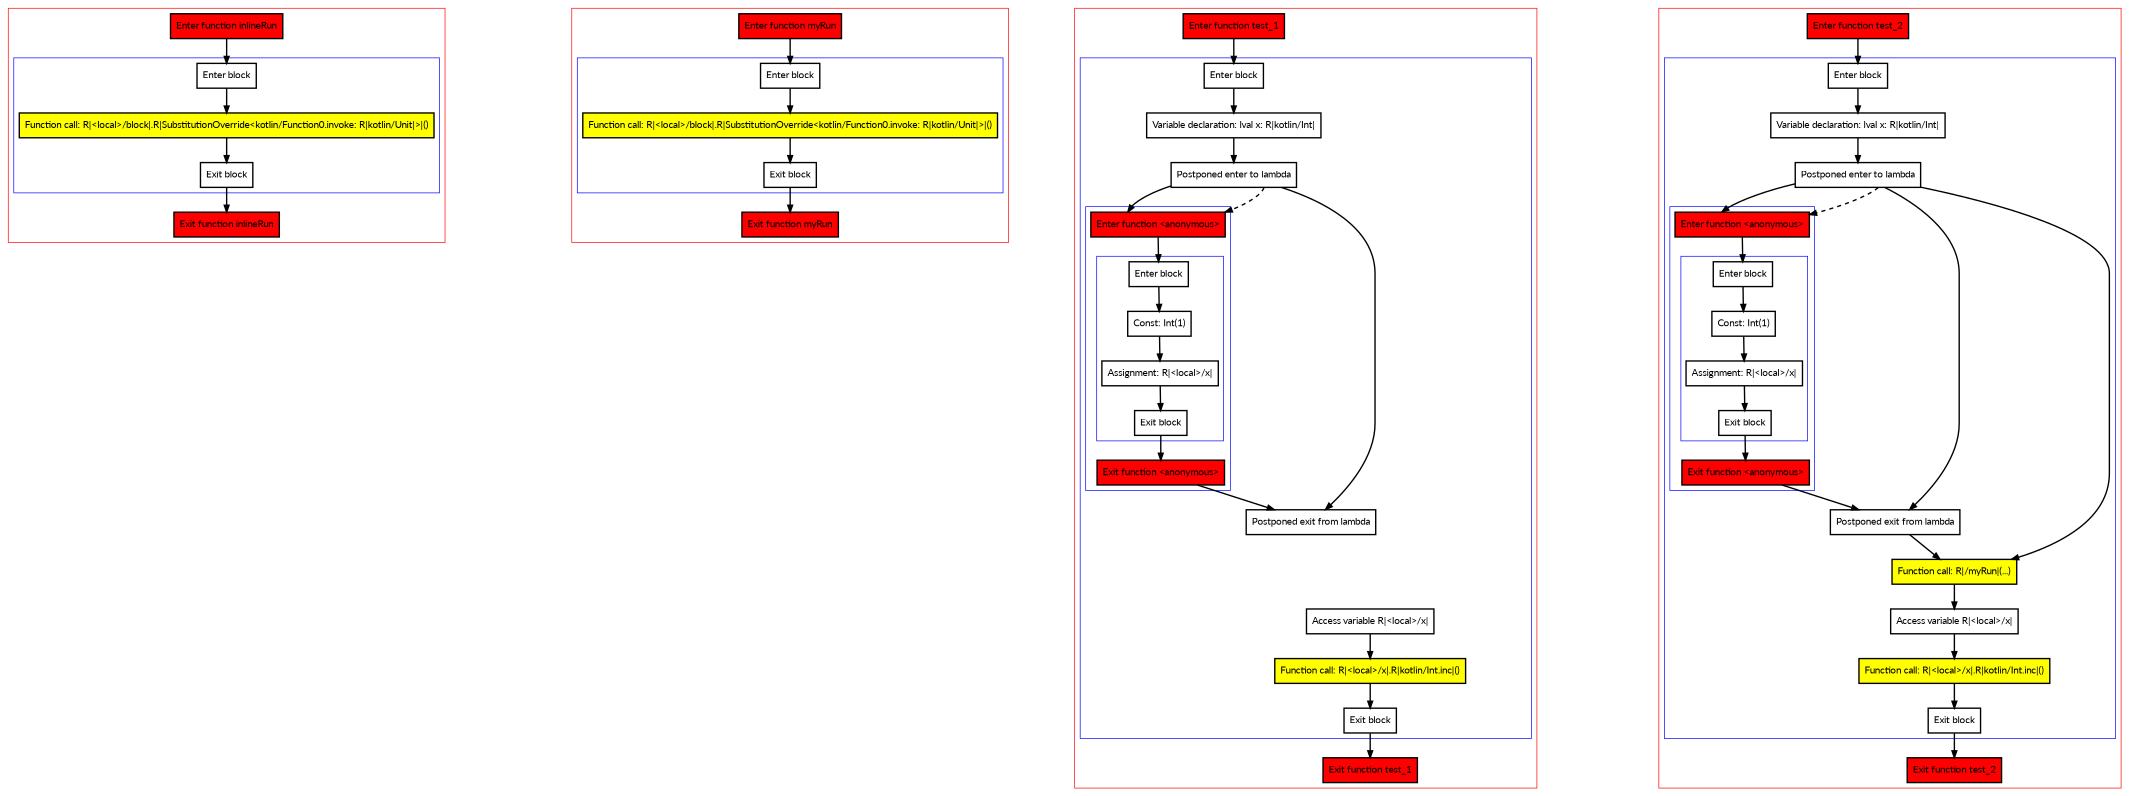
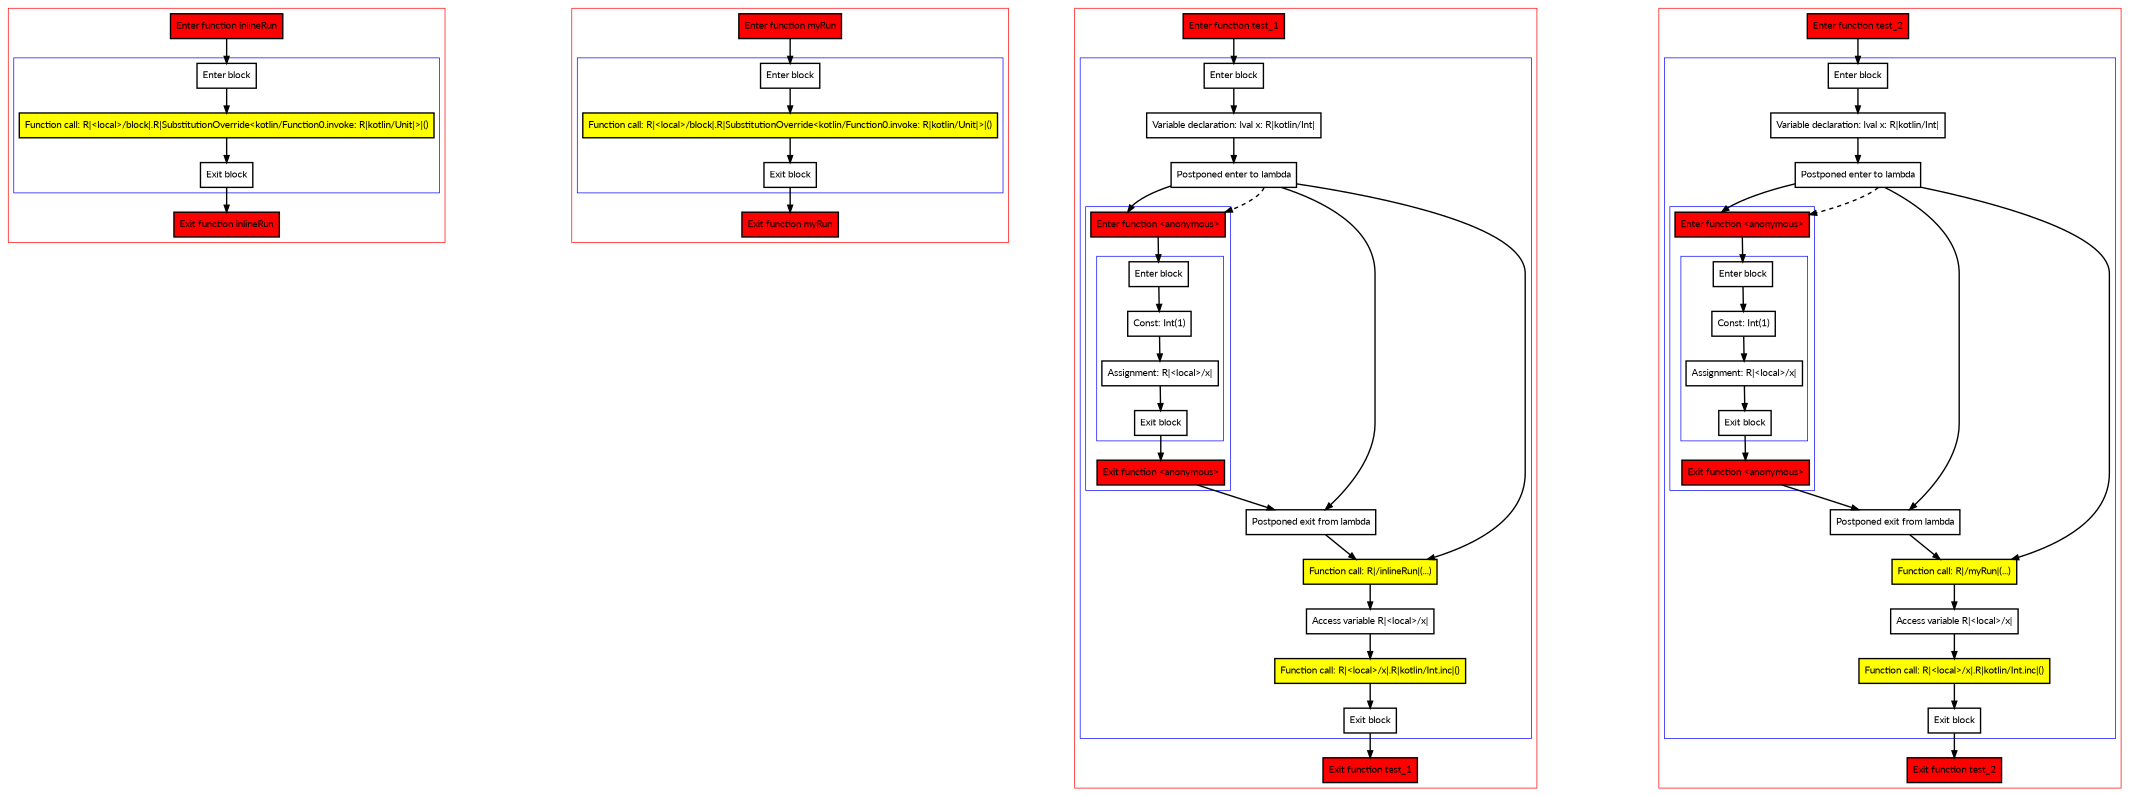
  digraph {
    nodesep=3
    fontname=Lato
    node [penwidth=2 shape=box fontname=Lato]
    edge [penwidth=2 fontname=Lato]
    n1 [label="Enter block"]
    n2 [fillcolor=yellow label="Function call: R|<local>/block|.R|SubstitutionOverride<kotlin/Function0.invoke: R|kotlin/Unit|>|()" style=filled]
    n3 [label="Exit block"]
    n4 [fillcolor=red label="Enter function inlineRun" style=filled]
    n5 [fillcolor=red label="Exit function inlineRun" style=filled]
    n6 [label="Enter block"]
    n7 [fillcolor=yellow label="Function call: R|<local>/block|.R|SubstitutionOverride<kotlin/Function0.invoke: R|kotlin/Unit|>|()" style=filled]
    n8 [label="Exit block"]
    n9 [fillcolor=red label="Enter function myRun" style=filled]
    n10 [fillcolor=red label="Exit function myRun" style=filled]
    n11 [label="Enter block"]
    n12 [label="Const: Int(1)"]
    n13 [label="Assignment: R|<local>/x|"]
    n14 [label="Exit block"]
    n15 [fillcolor=red label="Enter function <anonymous>" style=filled]
    n16 [fillcolor=red label="Exit function <anonymous>" style=filled]
    n17 [label="Enter block"]
    n18 [label="Variable declaration: lval x: R|kotlin/Int|"]
    n19 [label="Postponed enter to lambda"]
    n20 [label="Postponed exit from lambda"]
+   n21 [fillcolor=yellow label="Function call: R|/inlineRun|(...)" style=filled]
    n22 [label="Access variable R|<local>/x|"]
    n23 [fillcolor=yellow label="Function call: R|<local>/x|.R|kotlin/Int.inc|()" style=filled]
    n24 [label="Exit block"]
    n25 [fillcolor=red label="Enter function test_1" style=filled]
    n26 [fillcolor=red label="Exit function test_1" style=filled]
    n27 [label="Enter block"]
    n28 [label="Const: Int(1)"]
    n29 [label="Assignment: R|<local>/x|"]
    n30 [label="Exit block"]
    n31 [fillcolor=red label="Enter function <anonymous>" style=filled]
    n32 [fillcolor=red label="Exit function <anonymous>" style=filled]
    n33 [label="Enter block"]
    n34 [label="Variable declaration: lval x: R|kotlin/Int|"]
    n35 [label="Postponed enter to lambda"]
    n36 [label="Postponed exit from lambda"]
    n37 [fillcolor=yellow label="Function call: R|/myRun|(...)" style=filled]
    n38 [label="Access variable R|<local>/x|"]
    n39 [fillcolor=yellow label="Function call: R|<local>/x|.R|kotlin/Int.inc|()" style=filled]
    n40 [label="Exit block"]
    n41 [fillcolor=red label="Enter function test_2" style=filled]
    n42 [fillcolor=red label="Exit function test_2" style=filled]
    subgraph cluster_1 {
      color=red
      n4
      n5
      subgraph cluster_2 {
        color=blue
        n1
        n2
        n3
      }
    }
    subgraph cluster_3 {
      color=red
      n9
      n10
      subgraph cluster_4 {
        color=blue
        n6
        n7
        n8
      }
    }
    subgraph cluster_5 {
      color=red
      n25
      n26
      subgraph cluster_6 {
        color=blue
        n17
        n18
        n19
        n20
+       n21
        n22
        n23
        n24
        subgraph cluster_7 {
          color=blue
          n15
          n16
          subgraph cluster_8 {
            color=blue
            n11
            n12
            n13
            n14
          }
        }
      }
    }
    subgraph cluster_9 {
      color=red
      n41
      n42
      subgraph cluster_10 {
        color=blue
        n33
        n34
        n35
        n36
        n37
        n38
        n39
        n40
        subgraph cluster_11 {
          color=blue
          n31
          n32
          subgraph cluster_12 {
            color=blue
            n27
            n28
            n29
            n30
          }
        }
      }
    }
    n1 -> n2
    n2 -> n3
    n3 -> n5
    n4 -> n1
    n6 -> n7
    n7 -> n8
    n8 -> n10
    n9 -> n6
    n11 -> n12
    n12 -> n13
    n13 -> n14
    n14 -> n16
    n15 -> n11
    n16 -> n20
    n17 -> n18
    n18 -> n19
    n19 -> n15
    n19 -> n15 [style=dashed]
    n19 -> n20
+   n19 -> n21
+   n20 -> n21
+   n21 -> n22
    n22 -> n23
    n23 -> n24
    n24 -> n26
    n25 -> n17
    n27 -> n28
    n28 -> n29
    n29 -> n30
    n30 -> n32
    n31 -> n27
    n32 -> n36
    n33 -> n34
    n34 -> n35
    n35 -> n31
    n35 -> n31 [style=dashed]
    n35 -> n36
    n35 -> n37
    n36 -> n37
    n37 -> n38
    n38 -> n39
    n39 -> n40
    n40 -> n42
    n41 -> n33
  }
